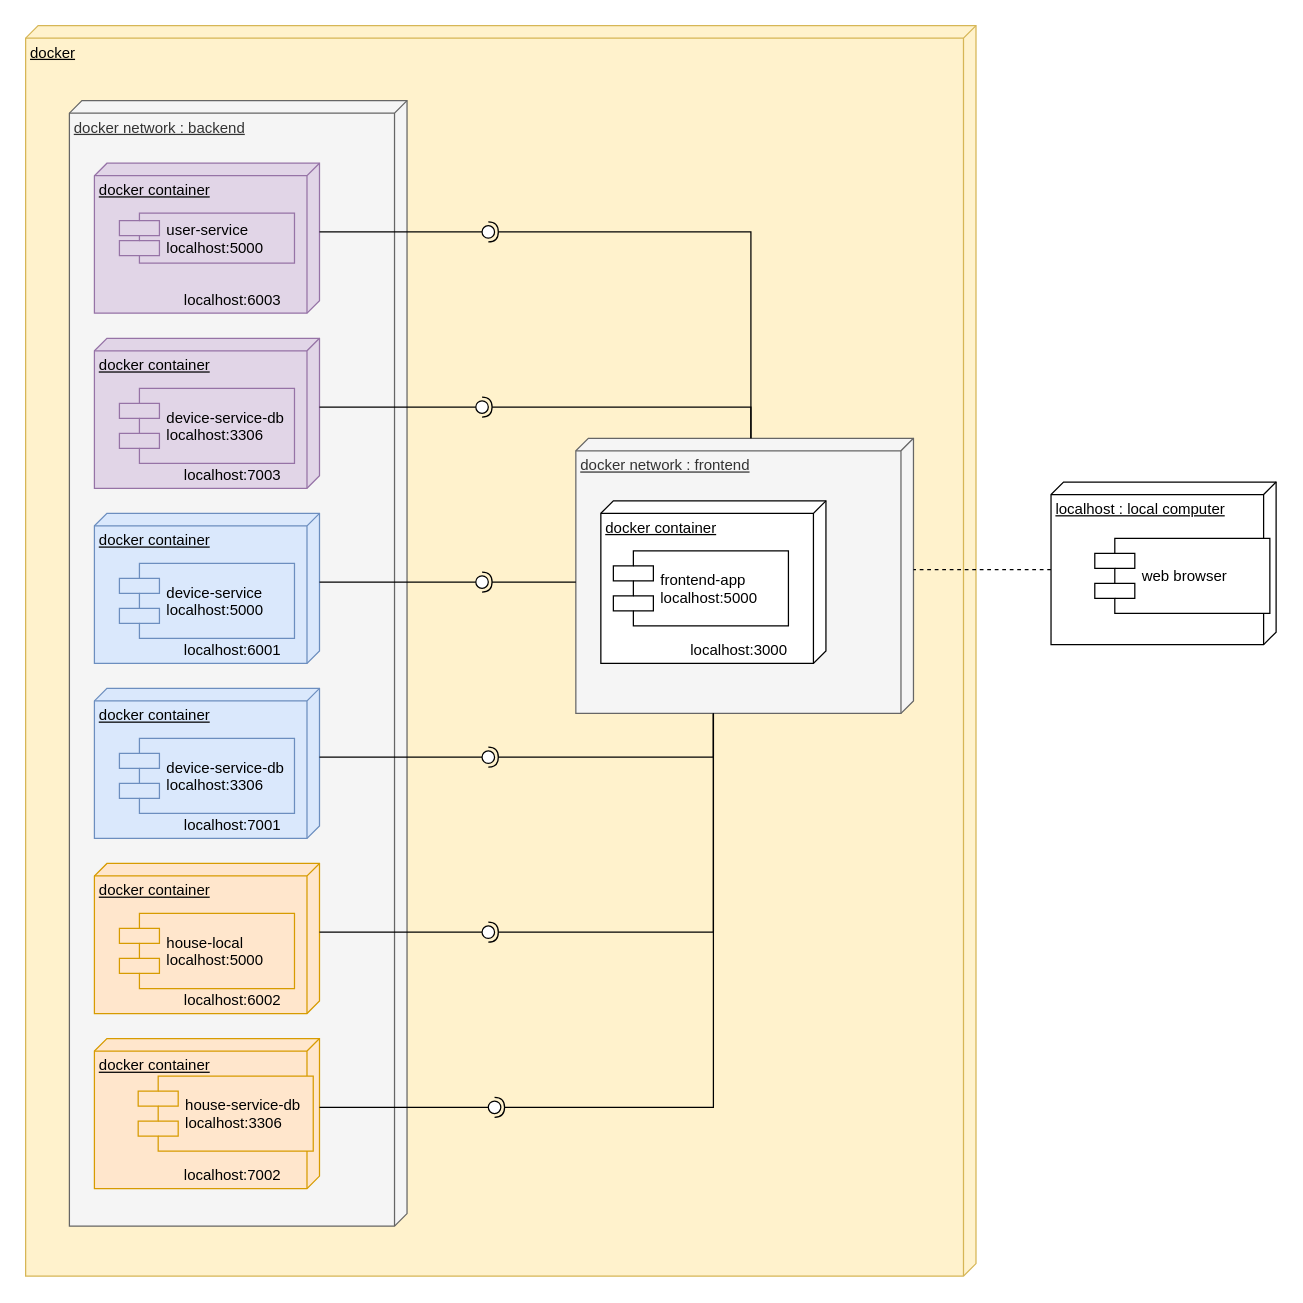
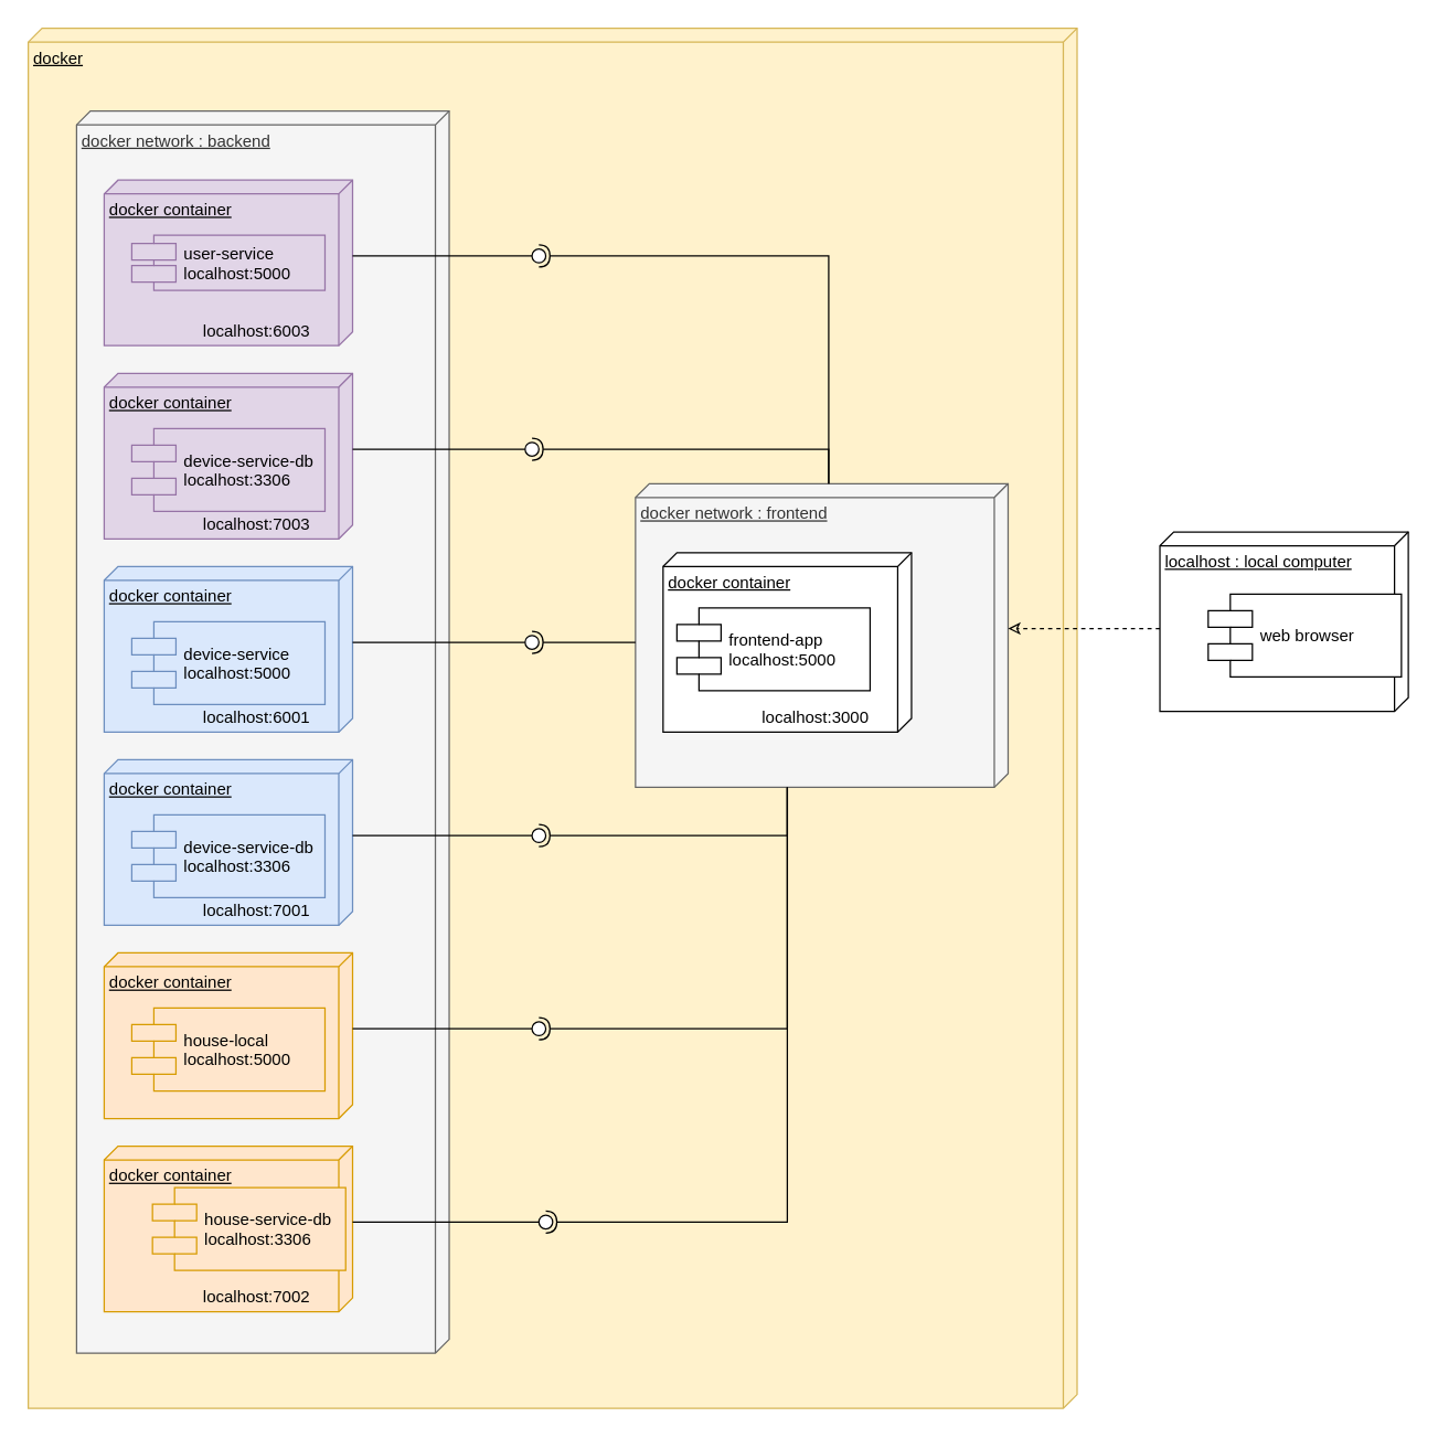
  <mxCell id="0" />
  <mxCell id="1" parent="0" />
  <mxCell id="2" value="docker" style="verticalAlign=top;align=left;spacingTop=8;spacingLeft=2;spacingRight=12;shape=cube;size=10;direction=south;fontStyle=4;html=1;fillColor=#fff2cc;strokeColor=#d6b656;" vertex="1" parent="1"><mxGeometry x="20" y="20" width="760" height="1000" as="geometry" /></mxCell>
  <mxCell id="3" value="docker network : frontend" style="verticalAlign=top;align=left;spacingTop=8;spacingLeft=2;spacingRight=12;shape=cube;size=10;direction=south;fontStyle=4;html=1;fillColor=#f5f5f5;strokeColor=#666666;fontColor=#333333;" vertex="1" parent="1"><mxGeometry x="460" y="350" width="270" height="220" as="geometry" /></mxCell>
  <mxCell id="4" value="docker network : backend" style="verticalAlign=top;align=left;spacingTop=8;spacingLeft=2;spacingRight=12;shape=cube;size=10;direction=south;fontStyle=4;html=1;fillColor=#f5f5f5;strokeColor=#666666;fontColor=#333333;" vertex="1" parent="1"><mxGeometry x="55" y="80" width="270" height="900" as="geometry" /></mxCell>
  <mxCell id="5" value="docker container" style="verticalAlign=top;align=left;spacingTop=8;spacingLeft=2;spacingRight=12;shape=cube;size=10;direction=south;fontStyle=4;html=1;fillColor=#dae8fc;strokeColor=#6c8ebf;" vertex="1" parent="1"><mxGeometry x="75" y="410" width="180" height="120" as="geometry" /></mxCell>
  <mxCell id="6" value="device-service&#10;localhost:5000" style="shape=component;align=left;spacingLeft=36;fillColor=#dae8fc;strokeColor=#6c8ebf;" vertex="1" parent="1"><mxGeometry x="95" y="450" width="140" height="60" as="geometry" /></mxCell>
  <mxCell id="7" value="docker container" style="verticalAlign=top;align=left;spacingTop=8;spacingLeft=2;spacingRight=12;shape=cube;size=10;direction=south;fontStyle=4;html=1;fillColor=#dae8fc;strokeColor=#6c8ebf;" vertex="1" parent="1"><mxGeometry x="75" y="550" width="180" height="120" as="geometry" /></mxCell>
  <mxCell id="8" value="device-service-db&#10;localhost:3306" style="shape=component;align=left;spacingLeft=36;fillColor=#dae8fc;strokeColor=#6c8ebf;" vertex="1" parent="1"><mxGeometry x="95" y="590" width="140" height="60" as="geometry" /></mxCell>
  <mxCell id="9" value="" style="rounded=0;orthogonalLoop=1;jettySize=auto;html=1;endArrow=none;endFill=0;exitX=0;exitY=0;exitDx=55;exitDy=0;exitPerimeter=0;" edge="1" target="11" parent="1" source="5"><mxGeometry relative="1" as="geometry"><mxPoint x="25" y="755" as="sourcePoint" /></mxGeometry></mxCell>
  <mxCell id="10" value="" style="rounded=0;orthogonalLoop=1;jettySize=auto;html=1;endArrow=halfCircle;endFill=0;entryX=0.5;entryY=0.5;entryDx=0;entryDy=0;endSize=6;strokeWidth=1;" edge="1" target="11" parent="1"><mxGeometry relative="1" as="geometry"><mxPoint x="460" y="465" as="sourcePoint" /></mxGeometry></mxCell>
  <mxCell id="11" value="" style="ellipse;whiteSpace=wrap;html=1;fontFamily=Helvetica;fontSize=12;fontColor=#000000;align=center;strokeColor=#000000;fillColor=#ffffff;points=[];aspect=fixed;resizable=0;" vertex="1" parent="1"><mxGeometry x="380" y="460" width="10" height="10" as="geometry" /></mxCell>
  <mxCell id="12" value="localhost:6001" style="text;html=1;resizable=0;points=[];autosize=1;align=left;verticalAlign=top;spacingTop=-4;" vertex="1" parent="1"><mxGeometry x="145" y="510" width="90" height="20" as="geometry" /></mxCell>
  <mxCell id="13" value="" style="rounded=0;orthogonalLoop=1;jettySize=auto;html=1;endArrow=none;endFill=0;exitX=0;exitY=0;exitDx=55;exitDy=0;exitPerimeter=0;" edge="1" target="15" parent="1" source="7"><mxGeometry relative="1" as="geometry"><mxPoint x="25" y="755" as="sourcePoint" /></mxGeometry></mxCell>
  <mxCell id="14" value="" style="rounded=0;orthogonalLoop=1;jettySize=auto;html=1;endArrow=halfCircle;endFill=0;entryX=0.5;entryY=0.5;entryDx=0;entryDy=0;endSize=6;strokeWidth=1;" edge="1" target="15" parent="1"><mxGeometry relative="1" as="geometry"><mxPoint x="570" y="570" as="sourcePoint" /><Array as="points"><mxPoint x="570" y="605" /></Array></mxGeometry></mxCell>
  <mxCell id="15" value="" style="ellipse;whiteSpace=wrap;html=1;fontFamily=Helvetica;fontSize=12;fontColor=#000000;align=center;strokeColor=#000000;fillColor=#ffffff;points=[];aspect=fixed;resizable=0;" vertex="1" parent="1"><mxGeometry x="385" y="600" width="10" height="10" as="geometry" /></mxCell>
  <mxCell id="16" value="localhost:7001" style="text;html=1;resizable=0;points=[];autosize=1;align=left;verticalAlign=top;spacingTop=-4;" vertex="1" parent="1"><mxGeometry x="145" y="650" width="90" height="20" as="geometry" /></mxCell>
  <mxCell id="17" value="docker container" style="verticalAlign=top;align=left;spacingTop=8;spacingLeft=2;spacingRight=12;shape=cube;size=10;direction=south;fontStyle=4;html=1;fillColor=#ffe6cc;strokeColor=#d79b00;" vertex="1" parent="1"><mxGeometry x="75" y="690" width="180" height="120" as="geometry" /></mxCell>
  <mxCell id="18" value="house-local&#10;localhost:5000" style="shape=component;align=left;spacingLeft=36;fillColor=#ffe6cc;strokeColor=#d79b00;" vertex="1" parent="1"><mxGeometry x="95" y="730" width="140" height="60" as="geometry" /></mxCell>
  <mxCell id="19" value="docker container" style="verticalAlign=top;align=left;spacingTop=8;spacingLeft=2;spacingRight=12;shape=cube;size=10;direction=south;fontStyle=4;html=1;fillColor=#ffe6cc;strokeColor=#d79b00;" vertex="1" parent="1"><mxGeometry x="75" y="830" width="180" height="120" as="geometry" /></mxCell>
  <mxCell id="20" value="house-service-db&#10;localhost:3306" style="shape=component;align=left;spacingLeft=36;fillColor=#ffe6cc;strokeColor=#d79b00;" vertex="1" parent="1"><mxGeometry x="110" y="860" width="140" height="60" as="geometry" /></mxCell>
  <mxCell id="21" value="" style="rounded=0;orthogonalLoop=1;jettySize=auto;html=1;endArrow=none;endFill=0;exitX=0;exitY=0;exitDx=55;exitDy=0;exitPerimeter=0;" edge="1" parent="1" target="23" source="17"><mxGeometry relative="1" as="geometry"><mxPoint x="265" y="615" as="sourcePoint" /></mxGeometry></mxCell>
  <mxCell id="22" value="" style="rounded=0;orthogonalLoop=1;jettySize=auto;html=1;endArrow=halfCircle;endFill=0;entryX=0.5;entryY=0.5;entryDx=0;entryDy=0;endSize=6;strokeWidth=1;" edge="1" parent="1" target="23"><mxGeometry relative="1" as="geometry"><mxPoint x="570" y="570" as="sourcePoint" /><Array as="points"><mxPoint x="570" y="745" /></Array></mxGeometry></mxCell>
  <mxCell id="23" value="" style="ellipse;whiteSpace=wrap;html=1;fontFamily=Helvetica;fontSize=12;fontColor=#000000;align=center;strokeColor=#000000;fillColor=#ffffff;points=[];aspect=fixed;resizable=0;" vertex="1" parent="1"><mxGeometry x="385" y="740" width="10" height="10" as="geometry" /></mxCell>
  <mxCell id="24" value="" style="rounded=0;orthogonalLoop=1;jettySize=auto;html=1;endArrow=none;endFill=0;exitX=0;exitY=0;exitDx=55;exitDy=0;exitPerimeter=0;" edge="1" target="26" parent="1" source="19"><mxGeometry relative="1" as="geometry"><mxPoint x="60" y="1005" as="sourcePoint" /></mxGeometry></mxCell>
  <mxCell id="25" value="" style="rounded=0;orthogonalLoop=1;jettySize=auto;html=1;endArrow=halfCircle;endFill=0;entryX=0.5;entryY=0.5;entryDx=0;entryDy=0;endSize=6;strokeWidth=1;" edge="1" target="26" parent="1"><mxGeometry relative="1" as="geometry"><mxPoint x="570" y="570" as="sourcePoint" /><Array as="points"><mxPoint x="570" y="885" /></Array></mxGeometry></mxCell>
  <mxCell id="26" value="" style="ellipse;whiteSpace=wrap;html=1;fontFamily=Helvetica;fontSize=12;fontColor=#000000;align=center;strokeColor=#000000;fillColor=#ffffff;points=[];aspect=fixed;resizable=0;" vertex="1" parent="1"><mxGeometry x="390" y="880" width="10" height="10" as="geometry" /></mxCell>
- <mxCell id="27" value="localhost:6002" style="text;html=1;resizable=0;points=[];autosize=1;align=left;verticalAlign=top;spacingTop=-4;" vertex="1" parent="1"><mxGeometry x="145" y="790" width="90" height="20" as="geometry" /></mxCell>
  <mxCell id="28" value="localhost:7002&lt;br&gt;" style="text;html=1;resizable=0;points=[];autosize=1;align=left;verticalAlign=top;spacingTop=-4;" vertex="1" parent="1"><mxGeometry x="145" y="930" width="90" height="20" as="geometry" /></mxCell>
  <mxCell id="29" value="docker container" style="verticalAlign=top;align=left;spacingTop=8;spacingLeft=2;spacingRight=12;shape=cube;size=10;direction=south;fontStyle=4;html=1;fillColor=#e1d5e7;strokeColor=#9673a6;" vertex="1" parent="1"><mxGeometry x="75" y="130" width="180" height="120" as="geometry" /></mxCell>
  <mxCell id="30" value="user-service&#10;localhost:5000" style="shape=component;align=left;spacingLeft=36;fillColor=#e1d5e7;strokeColor=#9673a6;" vertex="1" parent="1"><mxGeometry x="95" y="170" width="140" height="40" as="geometry" /></mxCell>
  <mxCell id="31" value="docker container" style="verticalAlign=top;align=left;spacingTop=8;spacingLeft=2;spacingRight=12;shape=cube;size=10;direction=south;fontStyle=4;html=1;fillColor=#e1d5e7;strokeColor=#9673a6;" vertex="1" parent="1"><mxGeometry x="75" y="270" width="180" height="120" as="geometry" /></mxCell>
  <mxCell id="32" value="device-service-db&#10;localhost:3306" style="shape=component;align=left;spacingLeft=36;fillColor=#e1d5e7;strokeColor=#9673a6;" vertex="1" parent="1"><mxGeometry x="95" y="310" width="140" height="60" as="geometry" /></mxCell>
  <mxCell id="33" value="" style="rounded=0;orthogonalLoop=1;jettySize=auto;html=1;endArrow=none;endFill=0;exitX=0;exitY=0;exitDx=55;exitDy=0;exitPerimeter=0;" edge="1" target="35" parent="1" source="29"><mxGeometry relative="1" as="geometry"><mxPoint x="365" y="184" as="sourcePoint" /></mxGeometry></mxCell>
  <mxCell id="34" value="" style="rounded=0;orthogonalLoop=1;jettySize=auto;html=1;endArrow=halfCircle;endFill=0;entryX=0.5;entryY=0.5;entryDx=0;entryDy=0;endSize=6;strokeWidth=1;exitX=0;exitY=0;exitDx=0;exitDy=130;exitPerimeter=0;" edge="1" target="35" parent="1" source="3"><mxGeometry relative="1" as="geometry"><mxPoint x="580" y="400" as="sourcePoint" /><Array as="points"><mxPoint x="600" y="185" /></Array></mxGeometry></mxCell>
  <mxCell id="35" value="" style="ellipse;whiteSpace=wrap;html=1;fontFamily=Helvetica;fontSize=12;fontColor=#000000;align=center;strokeColor=#000000;fillColor=#ffffff;points=[];aspect=fixed;resizable=0;" vertex="1" parent="1"><mxGeometry x="385" y="180" width="10" height="10" as="geometry" /></mxCell>
  <mxCell id="36" value="" style="rounded=0;orthogonalLoop=1;jettySize=auto;html=1;endArrow=none;endFill=0;exitX=0;exitY=0;exitDx=55;exitDy=0;exitPerimeter=0;" edge="1" target="38" parent="1" source="31"><mxGeometry relative="1" as="geometry"><mxPoint x="385" y="340" as="sourcePoint" /></mxGeometry></mxCell>
  <mxCell id="37" value="" style="rounded=0;orthogonalLoop=1;jettySize=auto;html=1;endArrow=halfCircle;endFill=0;entryX=0.5;entryY=0.5;entryDx=0;entryDy=0;endSize=6;strokeWidth=1;exitX=0;exitY=0;exitDx=0;exitDy=130;exitPerimeter=0;" edge="1" target="38" parent="1" source="3"><mxGeometry relative="1" as="geometry"><mxPoint x="580" y="400" as="sourcePoint" /><Array as="points"><mxPoint x="600" y="325" /></Array></mxGeometry></mxCell>
  <mxCell id="38" value="" style="ellipse;whiteSpace=wrap;html=1;fontFamily=Helvetica;fontSize=12;fontColor=#000000;align=center;strokeColor=#000000;fillColor=#ffffff;points=[];aspect=fixed;resizable=0;" vertex="1" parent="1"><mxGeometry x="380" y="320" width="10" height="10" as="geometry" /></mxCell>
  <mxCell id="39" value="localhost:6003" style="text;html=1;resizable=0;points=[];autosize=1;align=left;verticalAlign=top;spacingTop=-4;" vertex="1" parent="1"><mxGeometry x="145" y="230" width="90" height="20" as="geometry" /></mxCell>
  <mxCell id="40" value="localhost:7003" style="text;html=1;resizable=0;points=[];autosize=1;align=left;verticalAlign=top;spacingTop=-4;" vertex="1" parent="1"><mxGeometry x="145" y="370" width="90" height="20" as="geometry" /></mxCell>
  <mxCell id="41" value="docker container" style="verticalAlign=top;align=left;spacingTop=8;spacingLeft=2;spacingRight=12;shape=cube;size=10;direction=south;fontStyle=4;html=1;" vertex="1" parent="1"><mxGeometry x="480" y="400" width="180" height="130" as="geometry" /></mxCell>
  <mxCell id="42" value="frontend-app&#10;localhost:5000" style="shape=component;align=left;spacingLeft=36;" vertex="1" parent="1"><mxGeometry x="490" y="440" width="140" height="60" as="geometry" /></mxCell>
  <mxCell id="43" value="localhost:3000" style="text;html=1;resizable=0;points=[];autosize=1;align=left;verticalAlign=top;spacingTop=-4;" vertex="1" parent="1"><mxGeometry x="550" y="510" width="90" height="20" as="geometry" /></mxCell>
- <mxCell id="44" style="edgeStyle=orthogonalEdgeStyle;rounded=0;orthogonalLoop=1;jettySize=auto;html=1;exitX=0;exitY=0;exitDx=70;exitDy=180;exitPerimeter=0;entryX=0;entryY=0;entryDx=105;entryDy=0;entryPerimeter=0;endArrow=none;endFill=0;dashed=1;" edge="1" parent="1" source="45" target="3"><mxGeometry relative="1" as="geometry" /></mxCell>
+ <mxCell id="44" style="edgeStyle=orthogonalEdgeStyle;rounded=0;orthogonalLoop=1;jettySize=auto;html=1;exitX=0;exitY=0;exitDx=70;exitDy=180;exitPerimeter=0;entryX=0;entryY=0;entryDx=105;entryDy=0;entryPerimeter=0;endArrow=classic;endFill=0;dashed=1;" edge="1" parent="1" source="45" target="3"><mxGeometry relative="1" as="geometry" /></mxCell>
  <mxCell id="45" value="localhost : local computer" style="verticalAlign=top;align=left;spacingTop=8;spacingLeft=2;spacingRight=12;shape=cube;size=10;direction=south;fontStyle=4;html=1;" vertex="1" parent="1"><mxGeometry x="840" y="385" width="180" height="130" as="geometry" /></mxCell>
  <mxCell id="46" value="web browser" style="shape=component;align=left;spacingLeft=36;" vertex="1" parent="1"><mxGeometry x="875" y="430" width="140" height="60" as="geometry" /></mxCell>
